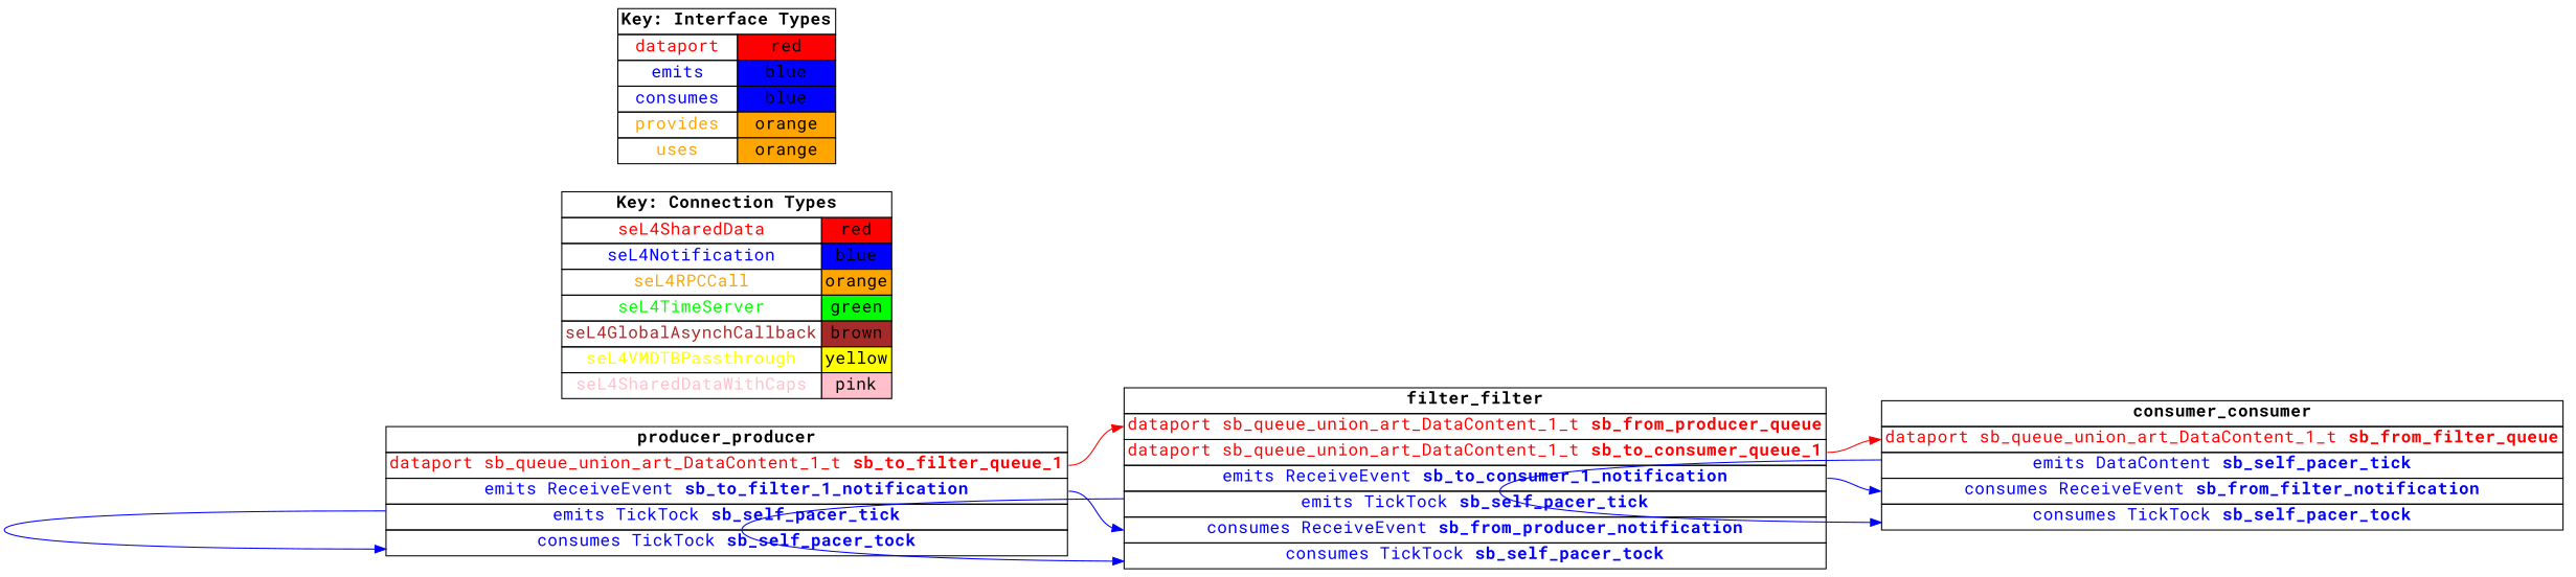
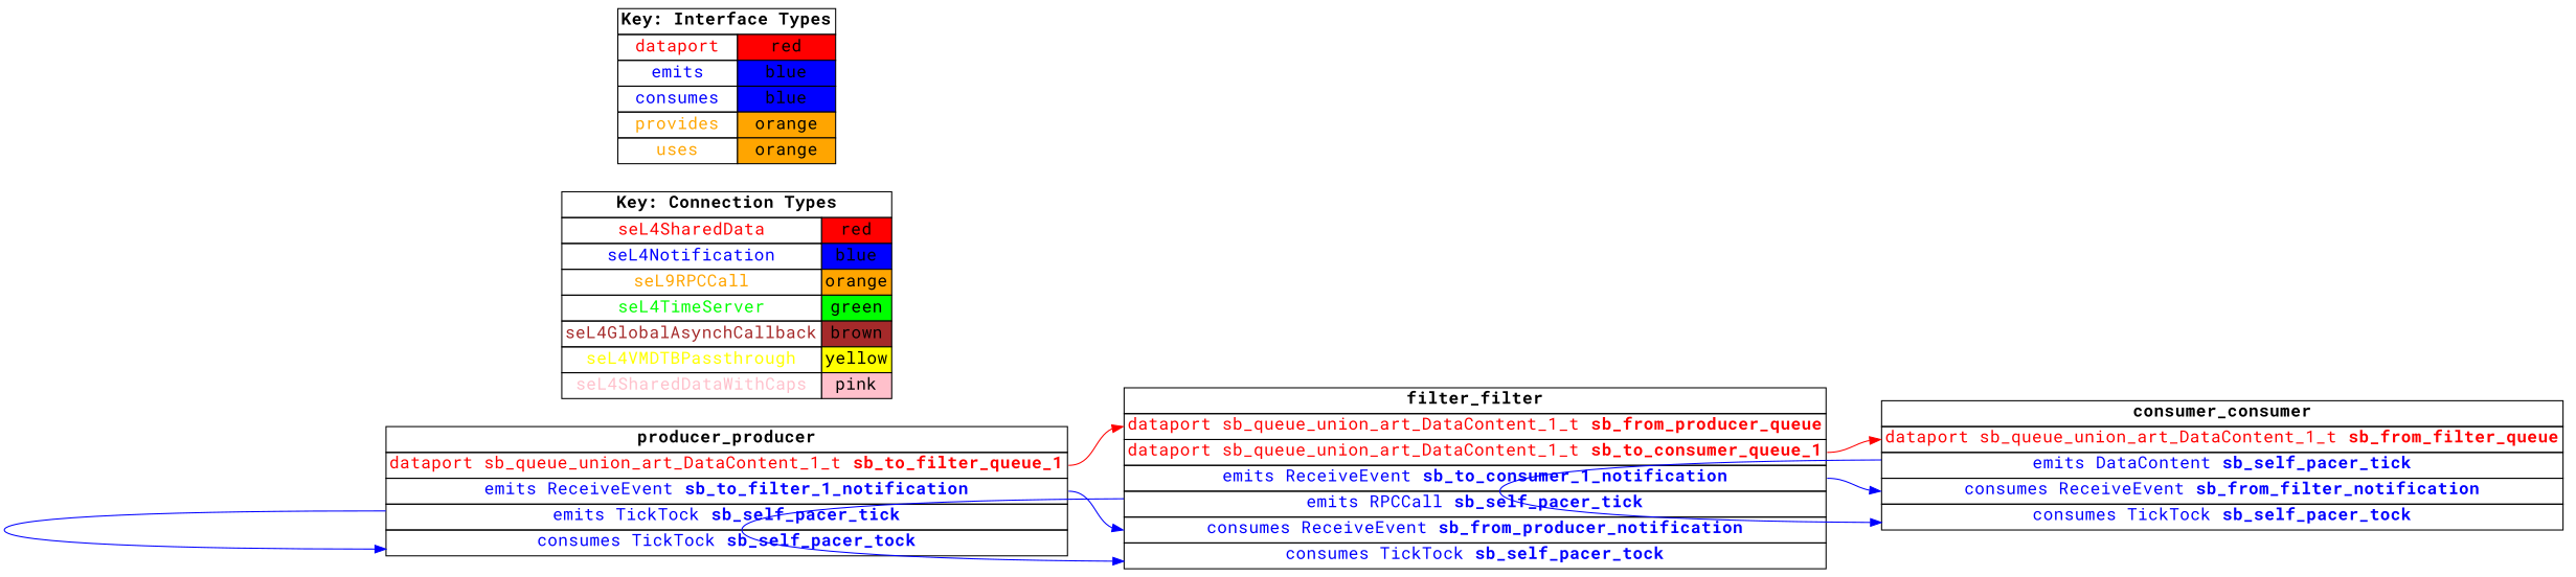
  digraph {
    fontname="Roboto Mono"
    rankdir=LR
    node [fontname="Roboto Mono" fontsize=16 shape=plaintext]
    edge [color=blue fontname="Roboto Mono" headport=sb_self_pacer_tock tailport=sb_self_pacer_tick]
    n1 [label=<     <TABLE BORDER="0" CELLBORDER="1" CELLSPACING="0">       <TR><TD><B>producer_producer</B></TD></TR>       <TR><TD PORT="sb_to_filter_queue_1"><FONT COLOR="red">dataport sb_queue_union_art_DataContent_1_t <B>sb_to_filter_queue_1</B></FONT></TD></TR>       <TR><TD PORT="sb_to_filter_1_notification"><FONT COLOR="blue">emits ReceiveEvent <B>sb_to_filter_1_notification</B></FONT></TD></TR>       <TR><TD PORT="sb_self_pacer_tick"><FONT COLOR="blue">emits TickTock <B>sb_self_pacer_tick</B></FONT></TD></TR>       <TR><TD PORT="sb_self_pacer_tock"><FONT COLOR="blue">consumes TickTock <B>sb_self_pacer_tock</B></FONT></TD></TR>"     </TABLE>   >]
-   n2 [label=<     <TABLE BORDER="0" CELLBORDER="1" CELLSPACING="0">       <TR><TD><B>filter_filter</B></TD></TR>       <TR><TD PORT="sb_from_producer_queue"><FONT COLOR="red">dataport sb_queue_union_art_DataContent_1_t <B>sb_from_producer_queue</B></FONT></TD></TR>       <TR><TD PORT="sb_to_consumer_queue_1"><FONT COLOR="red">dataport sb_queue_union_art_DataContent_1_t <B>sb_to_consumer_queue_1</B></FONT></TD></TR>       <TR><TD PORT="sb_to_consumer_1_notification"><FONT COLOR="blue">emits ReceiveEvent <B>sb_to_consumer_1_notification</B></FONT></TD></TR>       <TR><TD PORT="sb_self_pacer_tick"><FONT COLOR="blue">emits TickTock <B>sb_self_pacer_tick</B></FONT></TD></TR>       <TR><TD PORT="sb_from_producer_notification"><FONT COLOR="blue">consumes ReceiveEvent <B>sb_from_producer_notification</B></FONT></TD></TR>       <TR><TD PORT="sb_self_pacer_tock"><FONT COLOR="blue">consumes TickTock <B>sb_self_pacer_tock</B></FONT></TD></TR>"     </TABLE>   >]
+   n2 [label=<     <TABLE BORDER="0" CELLBORDER="1" CELLSPACING="0">       <TR><TD><B>filter_filter</B></TD></TR>       <TR><TD PORT="sb_from_producer_queue"><FONT COLOR="red">dataport sb_queue_union_art_DataContent_1_t <B>sb_from_producer_queue</B></FONT></TD></TR>       <TR><TD PORT="sb_to_consumer_queue_1"><FONT COLOR="red">dataport sb_queue_union_art_DataContent_1_t <B>sb_to_consumer_queue_1</B></FONT></TD></TR>       <TR><TD PORT="sb_to_consumer_1_notification"><FONT COLOR="blue">emits ReceiveEvent <B>sb_to_consumer_1_notification</B></FONT></TD></TR>       <TR><TD PORT="sb_self_pacer_tick"><FONT COLOR="blue">emits RPCCall <B>sb_self_pacer_tick</B></FONT></TD></TR>       <TR><TD PORT="sb_from_producer_notification"><FONT COLOR="blue">consumes ReceiveEvent <B>sb_from_producer_notification</B></FONT></TD></TR>       <TR><TD PORT="sb_self_pacer_tock"><FONT COLOR="blue">consumes TickTock <B>sb_self_pacer_tock</B></FONT></TD></TR>"     </TABLE>   >]
    n3 [label=<     <TABLE BORDER="0" CELLBORDER="1" CELLSPACING="0">       <TR><TD><B>consumer_consumer</B></TD></TR>       <TR><TD PORT="sb_from_filter_queue"><FONT COLOR="red">dataport sb_queue_union_art_DataContent_1_t <B>sb_from_filter_queue</B></FONT></TD></TR>       <TR><TD PORT="sb_self_pacer_tick"><FONT COLOR="blue">emits DataContent <B>sb_self_pacer_tick</B></FONT></TD></TR>       <TR><TD PORT="sb_from_filter_notification"><FONT COLOR="blue">consumes ReceiveEvent <B>sb_from_filter_notification</B></FONT></TD></TR>       <TR><TD PORT="sb_self_pacer_tock"><FONT COLOR="blue">consumes TickTock <B>sb_self_pacer_tock</B></FONT></TD></TR>"     </TABLE>   >]
-   n4 [label=<    <TABLE BORDER="0" CELLBORDER="1" CELLSPACING="0">      <TR><TD COLSPAN="2"><B>Key: Connection Types</B></TD></TR>      <TR><TD><FONT COLOR="red">seL4SharedData</FONT></TD><TD BGCOLOR="red">red</TD></TR>      <TR><TD><FONT COLOR="blue">seL4Notification</FONT></TD><TD BGCOLOR="blue">blue</TD></TR>      <TR><TD><FONT COLOR="orange">seL4RPCCall</FONT></TD><TD BGCOLOR="orange">orange</TD></TR>      <TR><TD><FONT COLOR="green">seL4TimeServer</FONT></TD><TD BGCOLOR="green">green</TD></TR>      <TR><TD><FONT COLOR="brown">seL4GlobalAsynchCallback</FONT></TD><TD BGCOLOR="brown">brown</TD></TR>      <TR><TD><FONT COLOR="yellow">seL4VMDTBPassthrough</FONT></TD><TD BGCOLOR="yellow">yellow</TD></TR>      <TR><TD><FONT COLOR="pink">seL4SharedDataWithCaps</FONT></TD><TD BGCOLOR="pink">pink</TD></TR>    </TABLE>   >]
+   n4 [label=<    <TABLE BORDER="0" CELLBORDER="1" CELLSPACING="0">      <TR><TD COLSPAN="2"><B>Key: Connection Types</B></TD></TR>      <TR><TD><FONT COLOR="red">seL4SharedData</FONT></TD><TD BGCOLOR="red">red</TD></TR>      <TR><TD><FONT COLOR="blue">seL4Notification</FONT></TD><TD BGCOLOR="blue">blue</TD></TR>      <TR><TD><FONT COLOR="orange">seL9RPCCall</FONT></TD><TD BGCOLOR="orange">orange</TD></TR>      <TR><TD><FONT COLOR="green">seL4TimeServer</FONT></TD><TD BGCOLOR="green">green</TD></TR>      <TR><TD><FONT COLOR="brown">seL4GlobalAsynchCallback</FONT></TD><TD BGCOLOR="brown">brown</TD></TR>      <TR><TD><FONT COLOR="yellow">seL4VMDTBPassthrough</FONT></TD><TD BGCOLOR="yellow">yellow</TD></TR>      <TR><TD><FONT COLOR="pink">seL4SharedDataWithCaps</FONT></TD><TD BGCOLOR="pink">pink</TD></TR>    </TABLE>   >]
    n5 [label=<    <TABLE BORDER="0" CELLBORDER="1" CELLSPACING="0">      <TR><TD COLSPAN="2"><B>Key: Interface Types</B></TD></TR>      <TR><TD><FONT COLOR="red">dataport</FONT></TD><TD BGCOLOR="red">red</TD></TR>      <TR><TD><FONT COLOR="blue">emits</FONT></TD><TD BGCOLOR="blue">blue</TD></TR>      <TR><TD><FONT COLOR="blue">consumes</FONT></TD><TD BGCOLOR="blue">blue</TD></TR>      <TR><TD><FONT COLOR="orange">provides</FONT></TD><TD BGCOLOR="orange">orange</TD></TR>      <TR><TD><FONT COLOR="orange">uses</FONT></TD><TD BGCOLOR="orange">orange</TD></TR>    </TABLE>   >]
    n1 -> n1
    n1 -> n2 [headport=sb_from_producer_notification tailport=sb_to_filter_1_notification]
    n1 -> n2 [color=red headport=sb_from_producer_queue tailport=sb_to_filter_queue_1]
    n2 -> n2
    n2 -> n3 [headport=sb_from_filter_notification tailport=sb_to_consumer_1_notification]
    n2 -> n3 [color=red headport=sb_from_filter_queue tailport=sb_to_consumer_queue_1]
    n3 -> n3
  }
